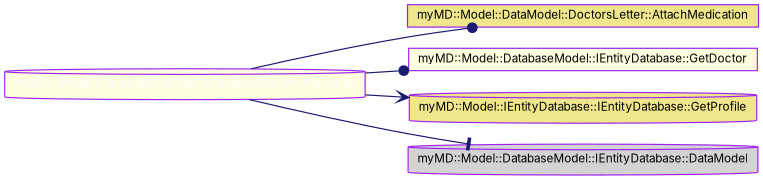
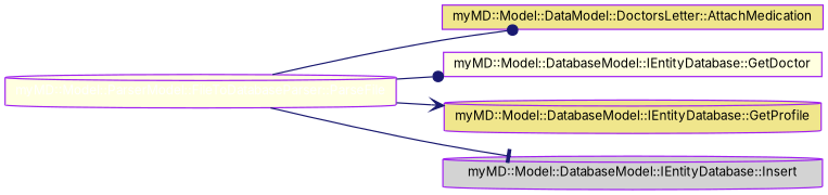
  digraph {
    fontname=Inter
    rankdir=LR
    node [color=purple fillcolor=lightyellow fontname=Inter fontsize=10 shape=cylinder style=filled]
    edge [arrowhead=dot color=midnightblue fontname=Inter fontsize=10 labelfontname=Helvetica labelfontsize=10 style=solid]
    n1 [fontcolor=white height=0.2 label="myMD::Model::ParserModel::FileToDatabaseParser::ParseFile" width=0.4]
    n2 [fillcolor=khaki height=0.2 label="myMD::Model::DataModel::DoctorsLetter::AttachMedication" shape=box width=0.4]
    n3 [height=0.2 label="myMD::Model::DatabaseModel::IEntityDatabase::GetDoctor" shape=box width=0.4]
-   n4 [fillcolor=khaki height=0.2 label="myMD::Model::IEntityDatabase::IEntityDatabase::GetProfile" width=0.4]
-   n5 [fillcolor=lightgrey height=0.2 label="myMD::Model::DatabaseModel::IEntityDatabase::DataModel" width=0.4]
+   n4 [fillcolor=khaki height=0.2 label="myMD::Model::DatabaseModel::IEntityDatabase::GetProfile" width=0.4]
+   n5 [fillcolor=lightgrey height=0.2 label="myMD::Model::DatabaseModel::IEntityDatabase::Insert" width=0.4]
    n1 -> n2
    n1 -> n3
    n1 -> n4 [arrowhead=vee]
    n1 -> n5 [arrowhead=tee]
  }
